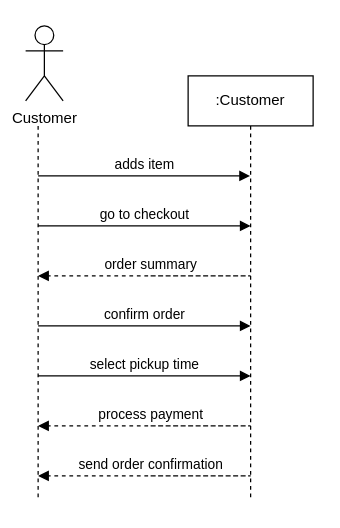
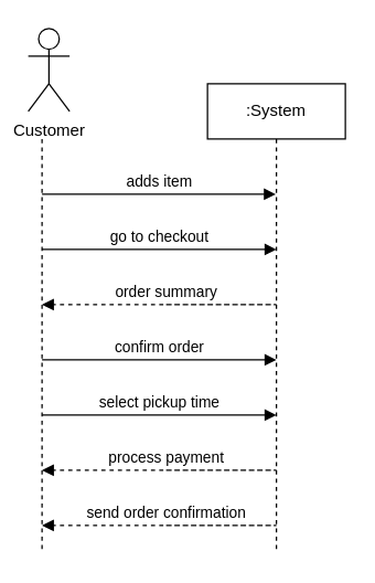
  <mxCell id="0" />
  <mxCell id="1" parent="0" />
- <mxCell id="2" value=":Customer" style="shape=umlLifeline;perimeter=lifelinePerimeter;whiteSpace=wrap;html=1;container=0;dropTarget=0;collapsible=0;recursiveResize=0;outlineConnect=0;portConstraint=eastwest;newEdgeStyle={&quot;edgeStyle&quot;:&quot;elbowEdgeStyle&quot;,&quot;elbow&quot;:&quot;vertical&quot;,&quot;curved&quot;:0,&quot;rounded&quot;:0};" parent="1" vertex="1"><mxGeometry x="150" y="60" width="100" height="340" as="geometry" /></mxCell>
+ <mxCell id="2" value=":System" style="shape=umlLifeline;perimeter=lifelinePerimeter;whiteSpace=wrap;html=1;container=0;dropTarget=0;collapsible=0;recursiveResize=0;outlineConnect=0;portConstraint=eastwest;newEdgeStyle={&quot;edgeStyle&quot;:&quot;elbowEdgeStyle&quot;,&quot;elbow&quot;:&quot;vertical&quot;,&quot;curved&quot;:0,&quot;rounded&quot;:0};" parent="1" vertex="1"><mxGeometry x="150" y="60" width="100" height="340" as="geometry" /></mxCell>
  <mxCell id="3" value="adds item" style="html=1;verticalAlign=bottom;endArrow=block;edgeStyle=elbowEdgeStyle;elbow=vertical;curved=0;rounded=0;" parent="1" target="2" edge="1"><mxGeometry relative="1" as="geometry"><mxPoint x="30" y="140" as="sourcePoint" /><Array as="points"><mxPoint x="110" y="140" /></Array><mxPoint x="160" y="140" as="targetPoint" /></mxGeometry></mxCell>
  <mxCell id="4" style="edgeStyle=orthogonalEdgeStyle;rounded=0;orthogonalLoop=1;jettySize=auto;html=1;dashed=1;endArrow=none;endFill=0;" edge="1" parent="1"><mxGeometry relative="1" as="geometry"><mxPoint x="30" y="400" as="targetPoint" /><mxPoint x="30" y="100" as="sourcePoint" /></mxGeometry></mxCell>
  <mxCell id="5" value="Customer" style="shape=umlActor;verticalLabelPosition=bottom;verticalAlign=top;html=1;outlineConnect=0;" vertex="1" parent="1"><mxGeometry x="20" y="20" width="30" height="60" as="geometry" /></mxCell>
  <mxCell id="6" value="go to checkout" style="html=1;verticalAlign=bottom;endArrow=block;edgeStyle=elbowEdgeStyle;elbow=vertical;curved=0;rounded=0;" edge="1" parent="1"><mxGeometry relative="1" as="geometry"><mxPoint x="30" y="180" as="sourcePoint" /><Array as="points"><mxPoint x="110" y="180" /></Array><mxPoint x="200" y="180" as="targetPoint" /></mxGeometry></mxCell>
  <mxCell id="7" value="order summary" style="html=1;verticalAlign=bottom;endArrow=block;edgeStyle=elbowEdgeStyle;elbow=vertical;curved=0;rounded=0;dashed=1;" edge="1" parent="1"><mxGeometry x="0.28" relative="1" as="geometry"><mxPoint x="120" y="220" as="sourcePoint" /><Array as="points"><mxPoint x="200" y="220" /></Array><mxPoint x="30" y="220" as="targetPoint" /><mxPoint as="offset" /></mxGeometry></mxCell>
  <mxCell id="8" value="confirm order" style="html=1;verticalAlign=bottom;endArrow=block;edgeStyle=elbowEdgeStyle;elbow=vertical;curved=0;rounded=0;" edge="1" parent="1"><mxGeometry relative="1" as="geometry"><mxPoint x="30" y="260" as="sourcePoint" /><Array as="points"><mxPoint x="110" y="260" /></Array><mxPoint x="200" y="260" as="targetPoint" /></mxGeometry></mxCell>
  <mxCell id="9" value="select pickup time" style="html=1;verticalAlign=bottom;endArrow=block;edgeStyle=elbowEdgeStyle;elbow=vertical;curved=0;rounded=0;" edge="1" parent="1"><mxGeometry relative="1" as="geometry"><mxPoint x="30" y="300" as="sourcePoint" /><Array as="points"><mxPoint x="110" y="300" /></Array><mxPoint x="200" y="300" as="targetPoint" /></mxGeometry></mxCell>
  <mxCell id="10" value="process payment" style="html=1;verticalAlign=bottom;endArrow=block;edgeStyle=elbowEdgeStyle;elbow=vertical;curved=0;rounded=0;dashed=1;" edge="1" parent="1"><mxGeometry x="0.28" relative="1" as="geometry"><mxPoint x="120" y="340" as="sourcePoint" /><Array as="points"><mxPoint x="200" y="340" /></Array><mxPoint x="30" y="340" as="targetPoint" /><mxPoint as="offset" /></mxGeometry></mxCell>
  <mxCell id="11" value="send order confirmation" style="html=1;verticalAlign=bottom;endArrow=block;edgeStyle=elbowEdgeStyle;elbow=vertical;curved=0;rounded=0;dashed=1;" edge="1" parent="1"><mxGeometry x="0.28" relative="1" as="geometry"><mxPoint x="120" y="380" as="sourcePoint" /><Array as="points"><mxPoint x="200" y="380" /></Array><mxPoint x="30" y="380" as="targetPoint" /><mxPoint as="offset" /></mxGeometry></mxCell>
